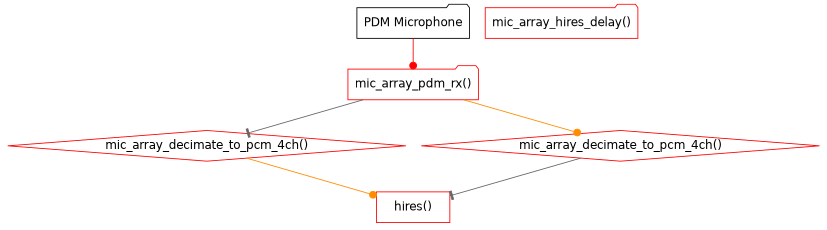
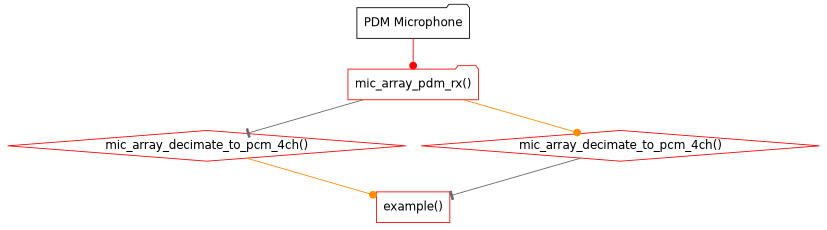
  digraph {
    fontname="DejaVu Sans"
    node [color=red fontname="DejaVu Sans" shape=folder]
    edge [arrowhead=dot color=gray40 fontname="DejaVu Sans"]
    n1 [label="mic_array_pdm_rx()"]
    n2 [label="mic_array_decimate_to_pcm_4ch()" shape=diamond]
    n3 [label="mic_array_decimate_to_pcm_4ch()" shape=diamond]
-   n4 [label="hires()" shape=box]
-   n5 [label="mic_array_hires_delay()"]
+   n4 [label="example()" shape=box]
    n6 [label="PDM Microphone" color=""]
    n1 -> n2 [arrowhead=tee]
    n1 -> n3 [color=darkorange]
    n2 -> n4 [color=darkorange]
    n3 -> n4 [arrowhead=tee]
    n6 -> n1 [color=red]
  }
